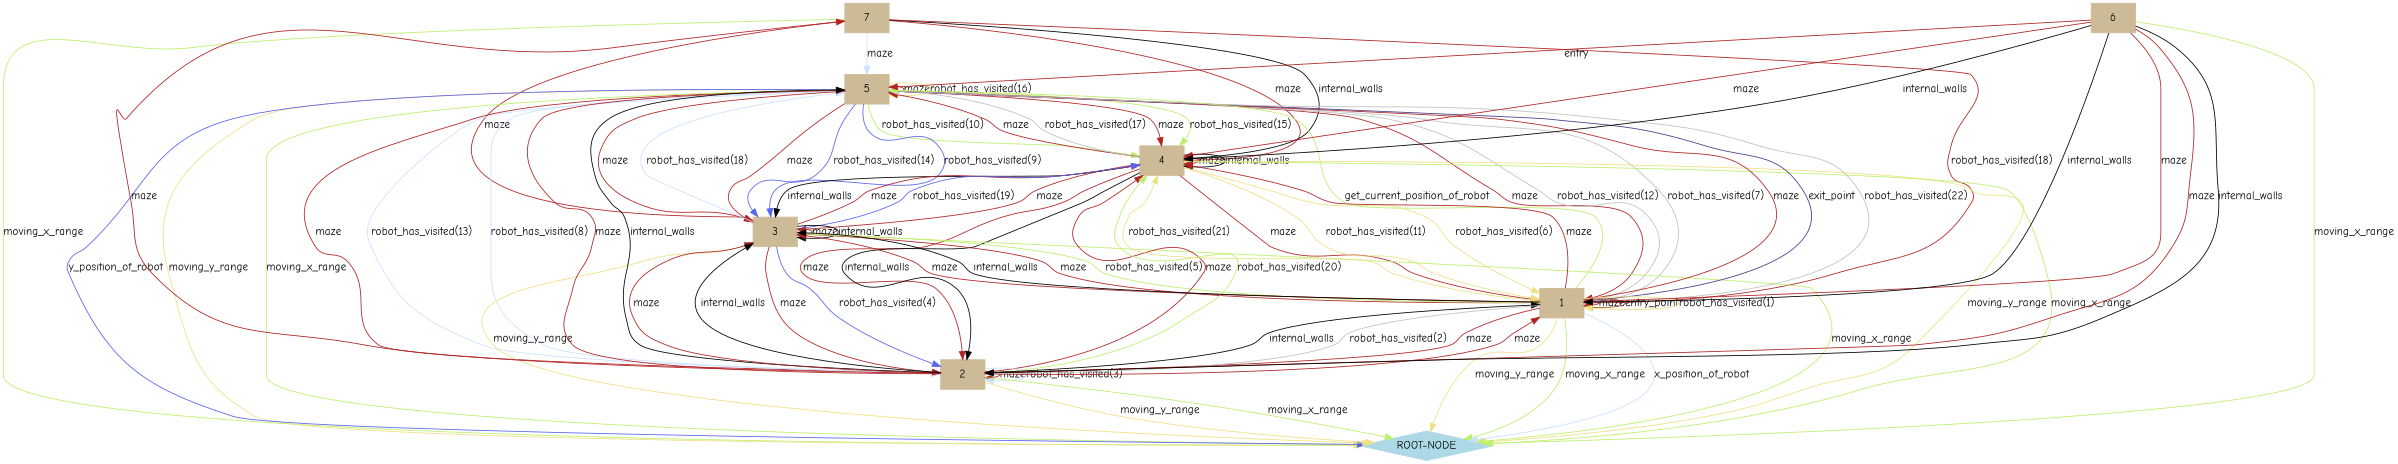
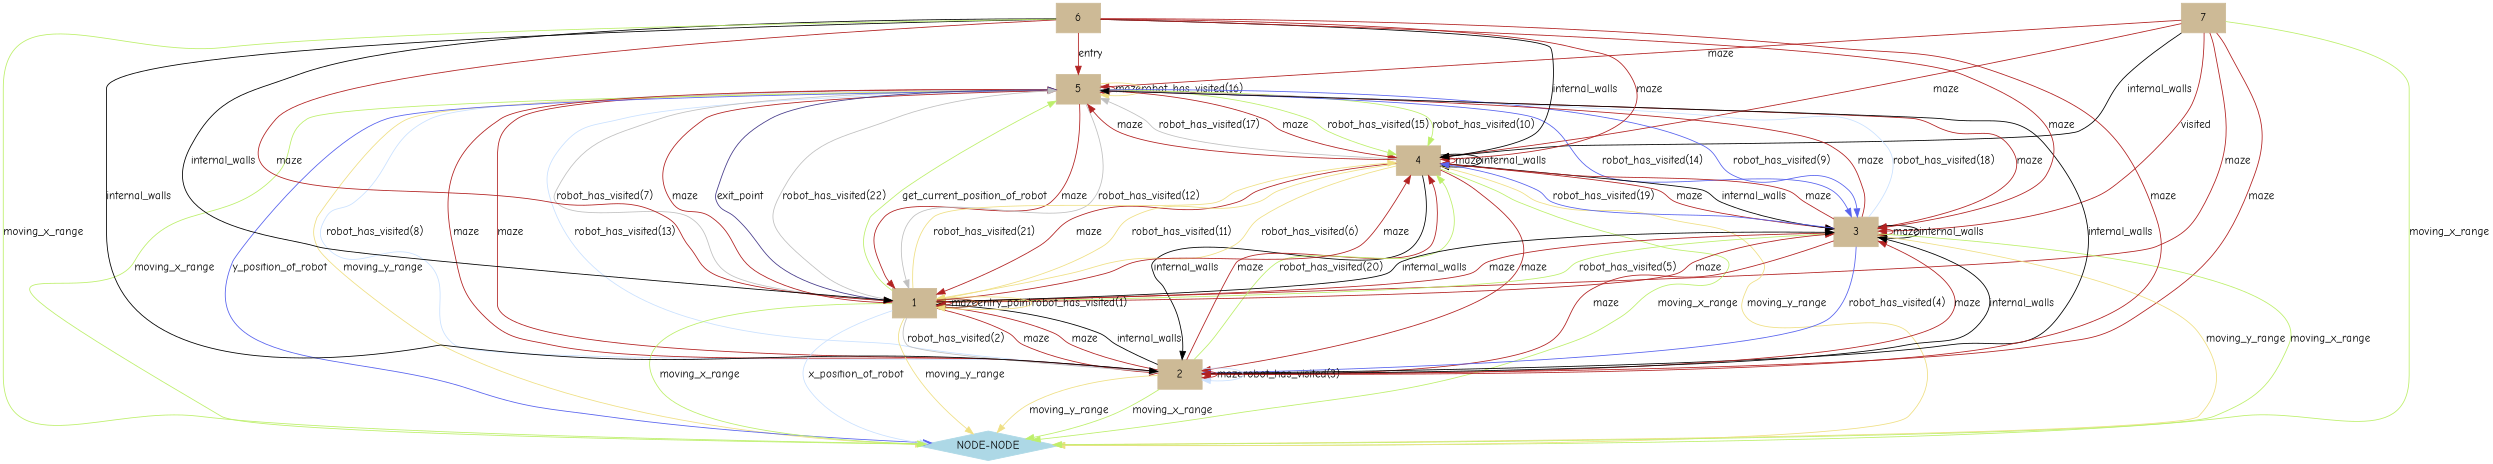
  digraph {
    fontname="Comic Neue"
    fontsize=12
    rankdir=TB
    node [color=wheat3 fontname="Comic Neue" shape=box style="filled, solid"]
    edge [color=firebrick fontname="Comic Neue"]
    7
    5
    4
    3
    2
    1
-   "ROOT-NODE" [color=lightblue shape=diamond]
+   "ROOT-NODE" [color=lightblue shape=diamond label="NODE-NODE"]
    6
    subgraph cluster_1 {
      color=lightgrey
      label=TEST_REPORT
      style=filled
    }
-   7 -> 5 [color=LightSteelBlue1 label=maze]
+   7 -> 5 [label=maze]
    7 -> 4 [label=maze]
    7 -> 4 [color=black label=internal_walls]
-   7 -> 3 [label=maze]
-   2 -> 7 [label=maze]
-   7 -> 1 [label="robot_has_visited(18)"]
+   7 -> 3 [label=visited]
+   7 -> 2 [label=maze]
+   7 -> 1 [label=maze]
    7 -> "ROOT-NODE" [color="#bdef6b" label=moving_x_range]
    5 -> 5 [label=maze]
    5 -> 5 [color="#efdf84" label="robot_has_visited(16)"]
    5 -> 4 [label=maze]
    5 -> 4 [color="#bdef6b" label="robot_has_visited(15)"]
    5 -> 4 [color="#bdef6b" label="robot_has_visited(10)"]
    5 -> 3 [label=maze]
    5 -> 3 [color="#5863ee" label="robot_has_visited(14)"]
    5 -> 3 [color="#5863ee" label="robot_has_visited(9)"]
    5 -> 2 [label=maze]
    5 -> 2 [color=LightSteelBlue1 label="robot_has_visited(13)"]
    5 -> 2 [color=LightSteelBlue1 label="robot_has_visited(8)"]
    5 -> 1 [label=maze]
    5 -> 1 [color=gray label="robot_has_visited(12)"]
    5 -> 1 [color=gray label="robot_has_visited(7)"]
    5 -> "ROOT-NODE" [color="#efdf84" label=moving_y_range]
    5 -> "ROOT-NODE" [color="#bdef6b" label=moving_x_range]
    5 -> "ROOT-NODE" [color="#5863ee" label=y_position_of_robot]
    4 -> 5 [label=maze]
    4 -> 5 [color=gray label="robot_has_visited(17)"]
    4 -> 4 [label=maze]
    4 -> 4 [color=black label=internal_walls]
    4 -> 3 [label=maze]
    4 -> 3 [color=black label=internal_walls]
    4 -> 2 [label=maze]
    4 -> 2 [color=black label=internal_walls]
    4 -> 1 [label=maze]
    4 -> 1 [color="#efdf84" label="robot_has_visited(11)"]
    4 -> 1 [color="#efdf84" label="robot_has_visited(6)"]
    4 -> "ROOT-NODE" [color="#efdf84" label=moving_y_range]
    4 -> "ROOT-NODE" [color="#bdef6b" label=moving_x_range]
    3 -> 5 [label=maze]
    3 -> 5 [color=LightSteelBlue1 label="robot_has_visited(18)"]
    3 -> 4 [label=maze]
    3 -> 4 [color="#5863ee" label="robot_has_visited(19)"]
    3 -> 3 [label=maze]
    3 -> 3 [color=black label=internal_walls]
    3 -> 2 [label=maze]
    3 -> 2 [color="#5863ee" label="robot_has_visited(4)"]
    3 -> 1 [label=maze]
    3 -> 1 [color="#bdef6b" label="robot_has_visited(5)"]
    3 -> "ROOT-NODE" [color="#efdf84" label=moving_y_range]
    3 -> "ROOT-NODE" [color="#bdef6b" label=moving_x_range]
    2 -> 5 [label=maze]
    2 -> 5 [color=black label=internal_walls]
    2 -> 4 [label=maze]
    2 -> 4 [color="#bdef6b" label="robot_has_visited(20)"]
    2 -> 3 [label=maze]
    2 -> 3 [color=black label=internal_walls]
    2 -> 2 [label=maze]
    2 -> 2 [color=LightSteelBlue1 label="robot_has_visited(3)"]
    2 -> 1 [label=maze]
    2 -> 1 [color=black label=internal_walls]
    2 -> "ROOT-NODE" [color="#efdf84" label=moving_y_range]
    2 -> "ROOT-NODE" [color="#bdef6b" label=moving_x_range]
    1 -> 5 [label=maze]
    1 -> 5 [color=SlateBlue4 label=exit_point]
    1 -> 5 [color=gray label="robot_has_visited(22)"]
    1 -> 5 [color="#bdef6b" label=get_current_position_of_robot]
    1 -> 4 [label=maze]
    1 -> 4 [color="#efdf84" label="robot_has_visited(21)"]
    1 -> 3 [label=maze]
    1 -> 3 [color=black label=internal_walls]
    1 -> 2 [label=maze]
    1 -> 2 [color=gray label="robot_has_visited(2)"]
    1 -> 1 [label=maze]
    1 -> 1 [color=sienna label=entry_point]
    1 -> 1 [color="#efdf84" label="robot_has_visited(1)"]
    1 -> "ROOT-NODE" [color="#efdf84" label=moving_y_range]
    1 -> "ROOT-NODE" [color="#bdef6b" label=moving_x_range]
    1 -> "ROOT-NODE" [color=LightSteelBlue1 label=x_position_of_robot]
    6 -> 5 [label=entry]
    6 -> 4 [label=maze]
    6 -> 4 [color=black label=internal_walls]
+   6 -> 3 [label=maze]
    6 -> 2 [label=maze]
    6 -> 2 [color=black label=internal_walls]
    6 -> 1 [label=maze]
    6 -> 1 [color=black label=internal_walls]
    6 -> "ROOT-NODE" [color="#bdef6b" label=moving_x_range]
  }
